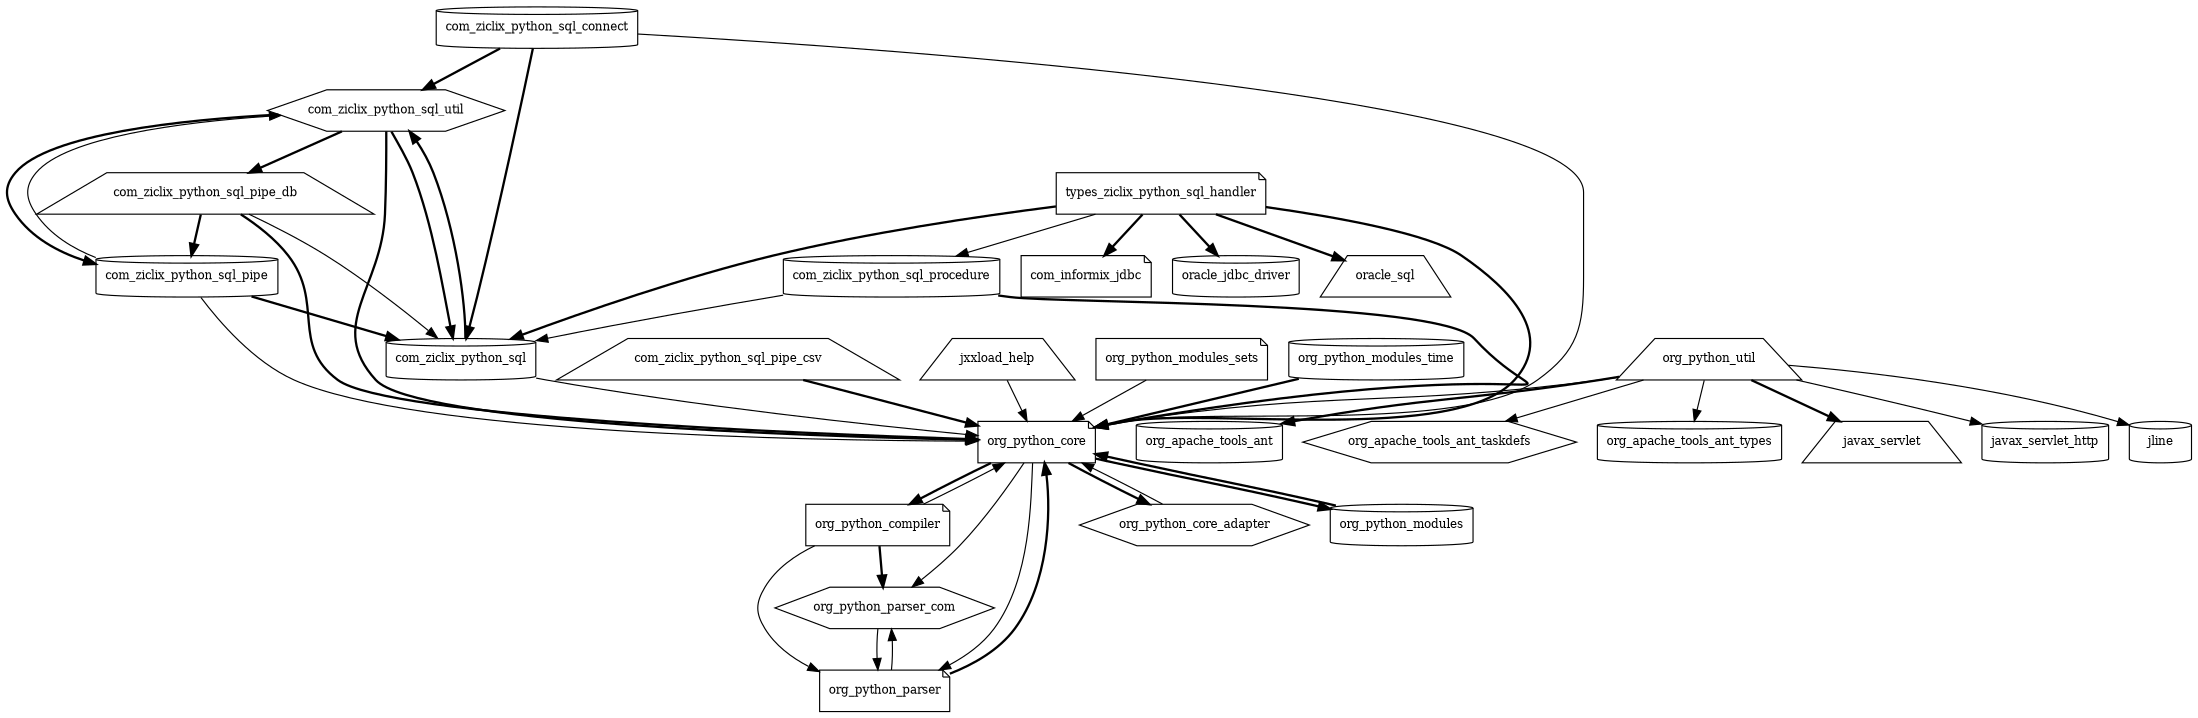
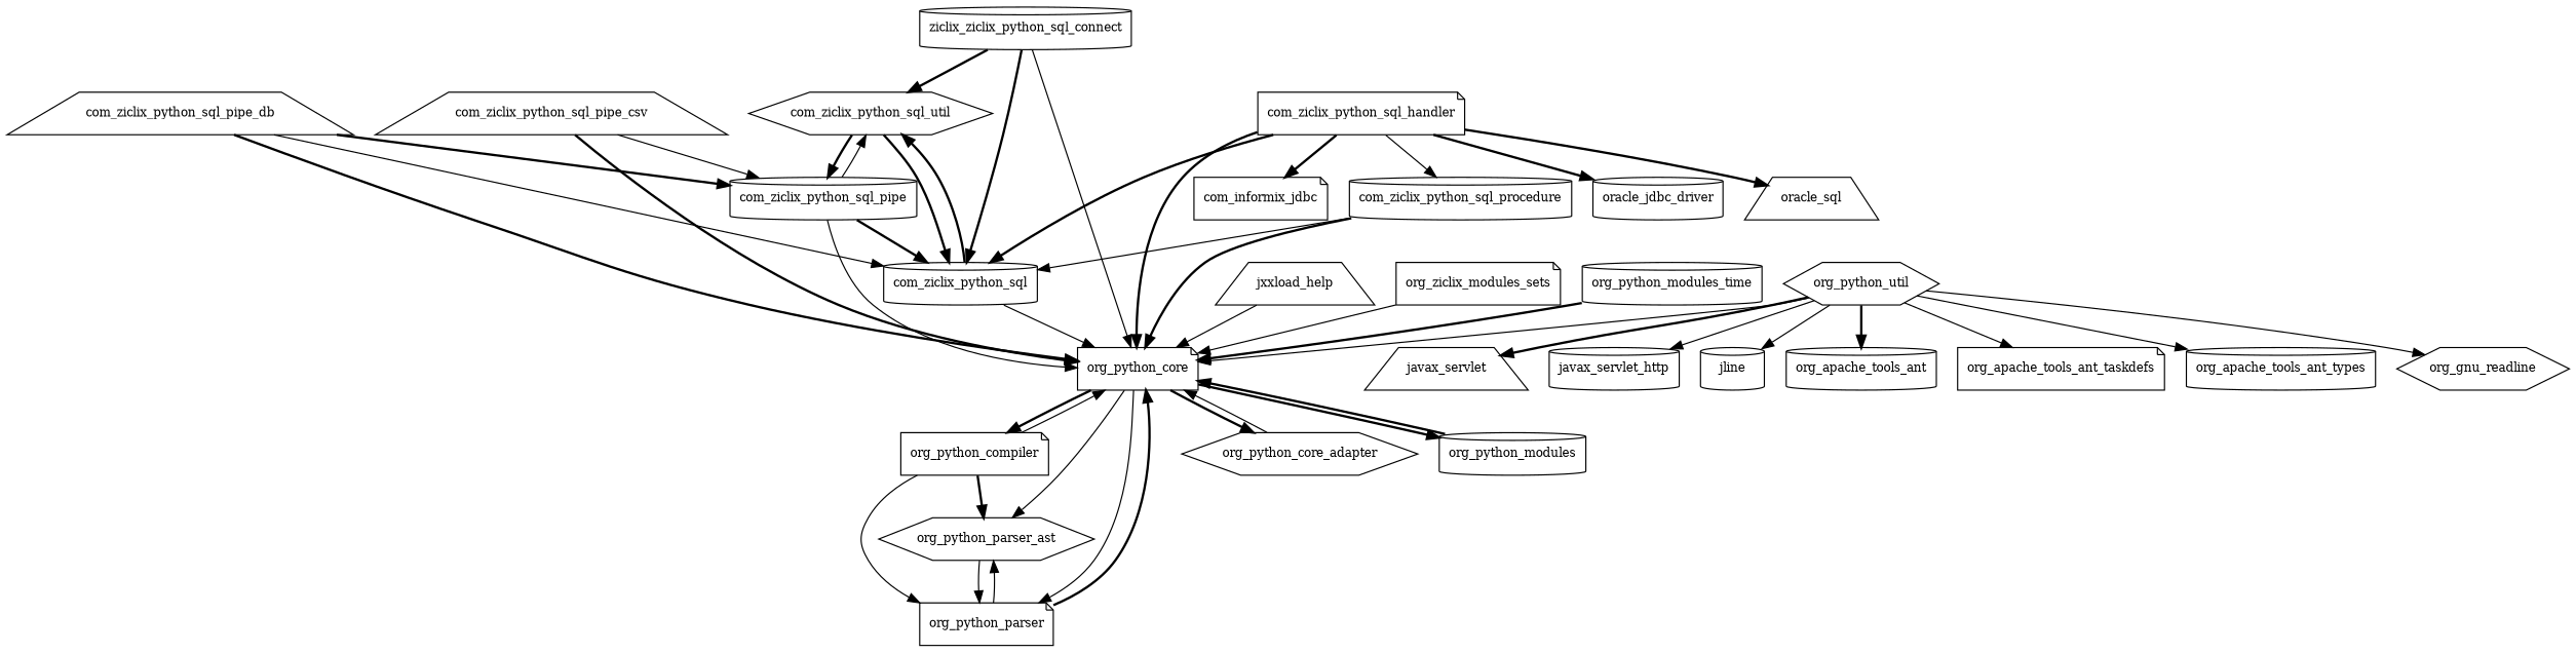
  digraph {
    node [fontsize=10.0 shape=cylinder]
    edge [style=bold]
    com_ziclix_python_sql_util [shape=hexagon]
    com_ziclix_python_sql
    org_python_core [shape=note]
    com_ziclix_python_sql_pipe
    com_ziclix_python_sql_pipe_db [shape=trapezium]
    org_python_compiler [shape=note]
    org_python_parser [shape=note]
-   org_python_parser_ast [shape=hexagon label=org_python_parser_com]
+   org_python_parser_ast [shape=hexagon]
    org_python_core_adapter [shape=hexagon]
    org_python_modules
-   com_ziclix_python_sql_connect
-   com_ziclix_python_sql_handler [shape=note label=types_ziclix_python_sql_handler]
+   com_ziclix_python_sql_connect [label=ziclix_ziclix_python_sql_connect]
+   com_ziclix_python_sql_handler [shape=note]
    com_informix_jdbc [shape=note]
    com_ziclix_python_sql_procedure
    oracle_jdbc_driver
    oracle_sql [shape=trapezium]
    com_ziclix_python_sql_pipe_csv [shape=trapezium]
    jxxload_help [shape=trapezium]
-   org_python_modules_sets [shape=note]
+   org_python_modules_sets [shape=note label=org_ziclix_modules_sets]
    org_python_modules_time
-   org_python_util [shape=trapezium]
+   org_python_util [shape=hexagon]
    javax_servlet [shape=trapezium]
    javax_servlet_http
    jline
    org_apache_tools_ant
-   org_apache_tools_ant_taskdefs [shape=hexagon]
+   org_apache_tools_ant_taskdefs [shape=note]
    org_apache_tools_ant_types
+   org_gnu_readline [shape=hexagon]
    com_ziclix_python_sql_util -> com_ziclix_python_sql
-   com_ziclix_python_sql_util -> org_python_core
    com_ziclix_python_sql_util -> com_ziclix_python_sql_pipe
-   com_ziclix_python_sql_util -> com_ziclix_python_sql_pipe_db
    com_ziclix_python_sql -> com_ziclix_python_sql_util
    com_ziclix_python_sql -> org_python_core [style=solid]
    org_python_core -> org_python_compiler
    org_python_core -> org_python_parser [style=solid]
    org_python_core -> org_python_parser_ast [style=solid]
    org_python_core -> org_python_core_adapter
    org_python_core -> org_python_modules
    com_ziclix_python_sql_pipe -> com_ziclix_python_sql_util [style=solid]
    com_ziclix_python_sql_pipe -> com_ziclix_python_sql
    com_ziclix_python_sql_pipe -> org_python_core [style=solid]
    com_ziclix_python_sql_pipe_db -> com_ziclix_python_sql [style=solid]
    com_ziclix_python_sql_pipe_db -> org_python_core
    com_ziclix_python_sql_pipe_db -> com_ziclix_python_sql_pipe
    org_python_compiler -> org_python_core [style=solid]
    org_python_compiler -> org_python_parser [style=solid]
    org_python_compiler -> org_python_parser_ast
    org_python_parser -> org_python_core
    org_python_parser -> org_python_parser_ast [style=solid]
    org_python_parser_ast -> org_python_parser [style=solid]
    org_python_core_adapter -> org_python_core [style=solid]
    org_python_modules -> org_python_core
    com_ziclix_python_sql_connect -> com_ziclix_python_sql_util
    com_ziclix_python_sql_connect -> com_ziclix_python_sql
    com_ziclix_python_sql_connect -> org_python_core [style=solid]
    com_ziclix_python_sql_handler -> com_ziclix_python_sql
    com_ziclix_python_sql_handler -> org_python_core
    com_ziclix_python_sql_handler -> com_informix_jdbc
    com_ziclix_python_sql_handler -> com_ziclix_python_sql_procedure [style=solid]
    com_ziclix_python_sql_handler -> oracle_jdbc_driver
    com_ziclix_python_sql_handler -> oracle_sql
    com_ziclix_python_sql_procedure -> com_ziclix_python_sql [style=solid]
    com_ziclix_python_sql_procedure -> org_python_core
    com_ziclix_python_sql_pipe_csv -> org_python_core
+   com_ziclix_python_sql_pipe_csv -> com_ziclix_python_sql_pipe [style=solid]
    jxxload_help -> org_python_core [style=solid]
    org_python_modules_sets -> org_python_core [style=solid]
    org_python_modules_time -> org_python_core
    org_python_util -> org_python_core [style=solid]
    org_python_util -> javax_servlet
    org_python_util -> javax_servlet_http [style=solid]
    org_python_util -> jline [style=solid]
    org_python_util -> org_apache_tools_ant
    org_python_util -> org_apache_tools_ant_taskdefs [style=solid]
    org_python_util -> org_apache_tools_ant_types [style=solid]
+   org_python_util -> org_gnu_readline [style=solid]
  }
